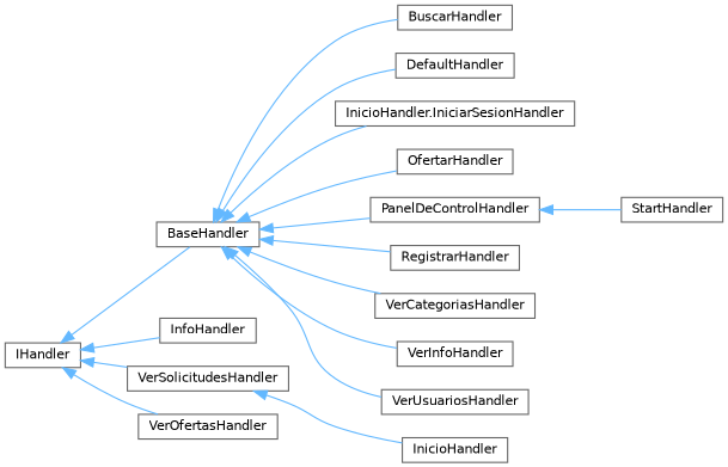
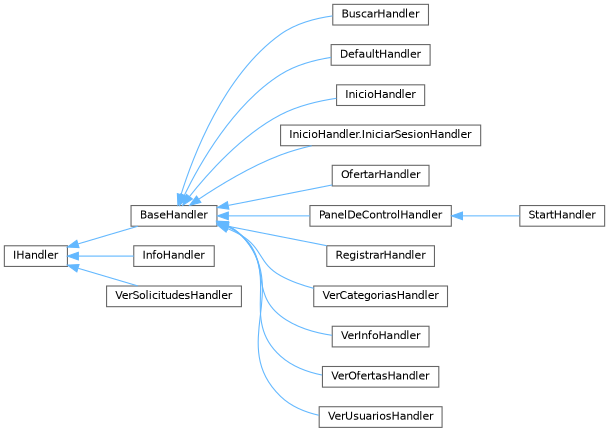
  digraph {
    rankdir=LR
    node [color=grey40 fillcolor=white fontname=Helvetica fontsize=10 shape=box style=filled]
    edge [color=steelblue1 dir=back fontname=Helvetica fontsize=10 labelfontname=Helvetica labelfontsize=10 style=solid]
    n1 [height=0.2 label=IHandler width=0.4]
    n2 [height=0.2 label=BaseHandler width=0.4]
    n3 [height=0.2 label=InfoHandler width=0.4]
    n4 [height=0.2 label=VerSolicitudesHandler width=0.4]
    n5 [height=0.2 label=BuscarHandler width=0.4]
    n6 [height=0.2 label=DefaultHandler width=0.4]
    n7 [height=0.2 label=InicioHandler width=0.4]
    n8 [height=0.2 label="InicioHandler.IniciarSesionHandler" width=0.4]
    n9 [height=0.2 label=OfertarHandler width=0.4]
    n10 [height=0.2 label=PanelDeControlHandler width=0.4]
    n11 [height=0.2 label=RegistrarHandler width=0.4]
    n12 [height=0.2 label=VerCategoriasHandler width=0.4]
    n13 [height=0.2 label=VerInfoHandler width=0.4]
    n14 [height=0.2 label=VerOfertasHandler width=0.4]
    n15 [height=0.2 label=VerUsuariosHandler width=0.4]
    n16 [height=0.2 label=StartHandler width=0.4]
    n1 -> n2
    n1 -> n3
    n1 -> n4
    n2 -> n5
    n2 -> n6
-   n4 -> n7
+   n2 -> n7
    n2 -> n8
    n2 -> n9
    n2 -> n10
    n2 -> n11
    n2 -> n12
    n2 -> n13
-   n1 -> n14
+   n2 -> n14
    n2 -> n15
    n10 -> n16
  }
